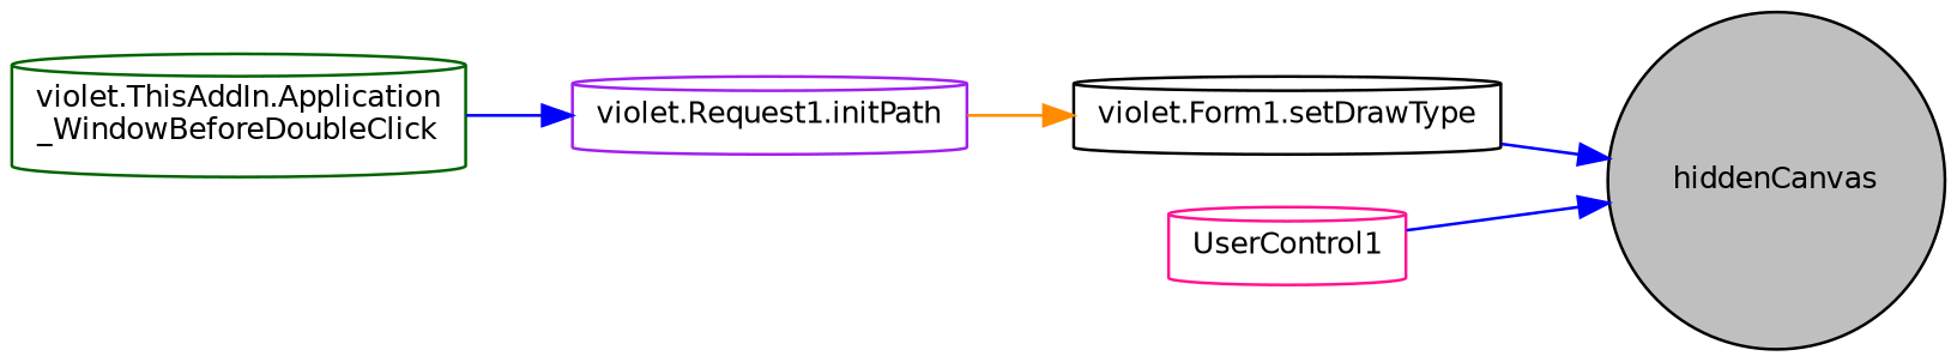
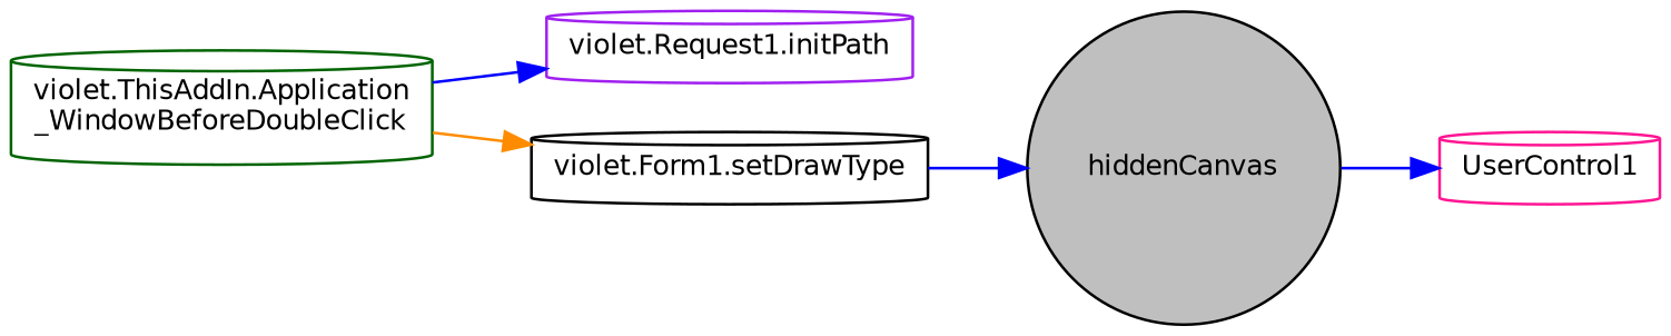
  digraph {
    rankdir=RL
    node [color=black fillcolor=white fontname=Helvetica fontsize=10 shape=cylinder style=filled]
    edge [color=blue dir=back fontname=Helvetica fontsize=10 labelfontname=Helvetica labelfontsize=10 style=solid]
    n1 [fillcolor=grey75 fontcolor=black height=0.2 label=hiddenCanvas shape=circle width=0.4]
    n2 [height=0.2 label="violet.Form1.setDrawType" width=0.4]
    n3 [color=deeppink height=0.2 label=UserControl1 width=0.4]
    n4 [color=purple height=0.2 label="violet.Request1.initPath" width=0.4]
    n5 [color=darkgreen height=0.2 label="violet.ThisAddIn.Application\l_WindowBeforeDoubleClick" width=0.4]
    n1 -> n2
-   n1 -> n3
-   n2 -> n4 [color=darkorange]
+   n3 -> n1
+   n2 -> n5 [color=darkorange]
    n4 -> n5
  }
